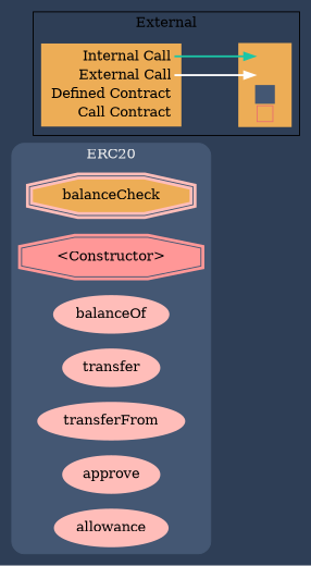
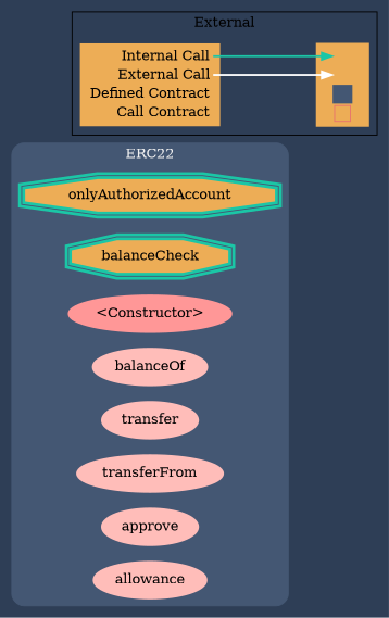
  digraph {
    bgcolor="#2e3e56"
    compound=true
    rankdir=LR
    node [color="#ffbdb9" fillcolor="#ffbdb9" penwidth=3 style=filled]
    edge [fontname="helvetica Neue Ultra Light" penwidth=2]
-   n2 [fillcolor="#edad56" label=balanceCheck shape=doubleoctagon]
-   n3 [color="#FF9797" fillcolor="#FF9797" label="<Constructor>" shape=doubleoctagon]
+   n1 [color="#1bc6a6" fillcolor="#edad56" label=onlyAuthorizedAccount shape=doubleoctagon]
+   n2 [color="#1bc6a6" fillcolor="#edad56" label=balanceCheck shape=doubleoctagon]
+   n3 [color="#FF9797" fillcolor="#FF9797" label="<Constructor>"]
    n4 [label=balanceOf]
    n5 [label=transfer]
    n6 [label=transferFrom]
    n7 [label=approve]
    n8 [label=allowance]
    n9 [color="#edad56" fillcolor="#edad56" label=<<table border="0" cellpadding="2" cellspacing="0" cellborder="0">   <tr><td align="right" port="i1">Internal Call</td></tr>   <tr><td align="right" port="i2">External Call</td></tr>   <tr><td align="right" port="i3">Defined Contract</td></tr>   <tr><td align="right" port="i4">Call Contract</td></tr>   </table>> shape=plaintext]
    n10 [color="#edad56" fillcolor="#edad56" label=<<table border="0" cellpadding="2" cellspacing="0" cellborder="0">   <tr><td port="i1">&nbsp;&nbsp;&nbsp;</td></tr>   <tr><td port="i2">&nbsp;&nbsp;&nbsp;</td></tr>   <tr><td port="i3" bgcolor="#445773">&nbsp;&nbsp;&nbsp;</td></tr>   <tr><td port="i4">     <table border="1" cellborder="0" cellspacing="0" cellpadding="7" color="#e8726d">       <tr>        <td></td>       </tr>      </table>   </td></tr>   </table>> shape=plaintext]
    subgraph cluster_1 {
      bgcolor="#445773"
      color="#445773"
      fontcolor="#f0f0f0"
-     label=ERC20
+     label=ERC22
      style=rounded
+     n1
      n2
      n3
      n4
      n5
      n6
      n7
      n8
    }
    subgraph cluster_2 {
      label=External
      n9
      n10
    }
    n9 -> n10 [color="#1bc6a6" headport="i1:w" tailport="i1:e"]
    n9 -> n10 [color=white headport="i2:w" tailport="i2:e"]
  }
